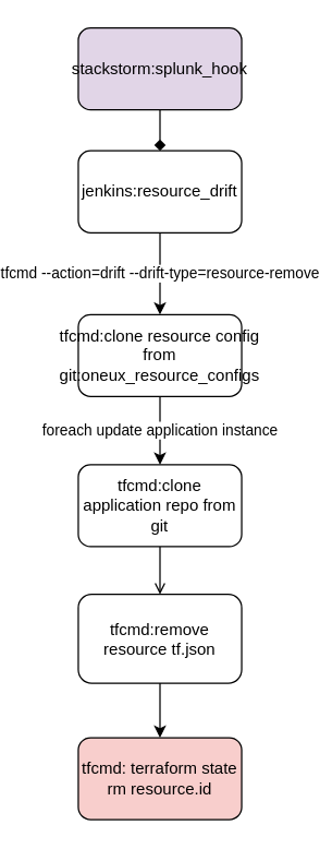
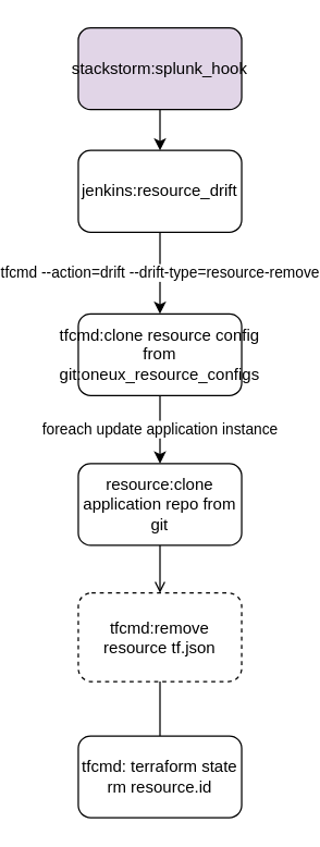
  <mxCell id="0" />
  <mxCell id="1" parent="0" />
- <mxCell id="2" style="edgeStyle=orthogonalEdgeStyle;rounded=0;orthogonalLoop=1;jettySize=auto;html=1;exitX=0.5;exitY=1;exitDx=0;exitDy=0;entryX=0.5;entryY=0;entryDx=0;entryDy=0;endArrow=diamond;" edge="1" parent="1" source="3" target="5"><mxGeometry relative="1" as="geometry" /></mxCell>
+ <mxCell id="2" style="edgeStyle=orthogonalEdgeStyle;rounded=0;orthogonalLoop=1;jettySize=auto;html=1;exitX=0.5;exitY=1;exitDx=0;exitDy=0;entryX=0.5;entryY=0;entryDx=0;entryDy=0;" edge="1" parent="1" source="3" target="5"><mxGeometry relative="1" as="geometry" /></mxCell>
  <mxCell id="3" value="&lt;div&gt;stackstorm:splunk_hook&lt;/div&gt;" style="rounded=1;whiteSpace=wrap;html=1;fillColor=#e1d5e7;" vertex="1" parent="1"><mxGeometry x="20" y="20" width="120" height="60" as="geometry" /></mxCell>
  <mxCell id="4" value="tfcmd --action=drift --drift-type=resource-remove" style="edgeStyle=orthogonalEdgeStyle;rounded=0;orthogonalLoop=1;jettySize=auto;html=1;exitX=0.5;exitY=1;exitDx=0;exitDy=0;" edge="1" parent="1" source="5"><mxGeometry relative="1" as="geometry"><mxPoint x="80" y="230" as="targetPoint" /></mxGeometry></mxCell>
  <mxCell id="5" value="jenkins:resource_drift" style="rounded=1;whiteSpace=wrap;html=1;" vertex="1" parent="1"><mxGeometry x="20" y="110" width="120" height="60" as="geometry" /></mxCell>
  <mxCell id="6" value="foreach update application instance" style="edgeStyle=orthogonalEdgeStyle;rounded=0;orthogonalLoop=1;jettySize=auto;html=1;exitX=0.5;exitY=1;exitDx=0;exitDy=0;entryX=0.5;entryY=0;entryDx=0;entryDy=0;" edge="1" parent="1" source="7" target="9"><mxGeometry relative="1" as="geometry" /></mxCell>
  <mxCell id="7" value="tfcmd:clone resource config from git:oneux_resource_configs" style="rounded=1;whiteSpace=wrap;html=1;" vertex="1" parent="1"><mxGeometry x="20" y="230" width="120" height="60" as="geometry" /></mxCell>
  <mxCell id="8" style="edgeStyle=orthogonalEdgeStyle;rounded=0;orthogonalLoop=1;jettySize=auto;html=1;exitX=0.5;exitY=1;exitDx=0;exitDy=0;entryX=0.5;entryY=0;entryDx=0;entryDy=0;endArrow=open;" edge="1" parent="1" source="9" target="11"><mxGeometry relative="1" as="geometry" /></mxCell>
- <mxCell id="9" value="tfcmd:clone application repo from git" style="rounded=1;whiteSpace=wrap;html=1;" vertex="1" parent="1"><mxGeometry x="20" y="340" width="120" height="60" as="geometry" /></mxCell>
- <mxCell id="10" style="edgeStyle=orthogonalEdgeStyle;rounded=0;orthogonalLoop=1;jettySize=auto;html=1;exitX=0.5;exitY=1;exitDx=0;exitDy=0;entryX=0.5;entryY=0;entryDx=0;entryDy=0;" edge="1" parent="1" source="11" target="12"><mxGeometry relative="1" as="geometry" /></mxCell>
- <mxCell id="11" value="tfcmd:remove resource tf.json" style="rounded=1;whiteSpace=wrap;html=1;" vertex="1" parent="1"><mxGeometry x="20" y="435" width="120" height="65" as="geometry" /></mxCell>
- <mxCell id="12" value="tfcmd: terraform state rm resource.id" style="rounded=1;whiteSpace=wrap;html=1;fillColor=#f8cecc;" vertex="1" parent="1"><mxGeometry x="20" y="540" width="120" height="60" as="geometry" /></mxCell>
+ <mxCell id="9" value="resource:clone application repo from git" style="rounded=1;whiteSpace=wrap;html=1;" vertex="1" parent="1"><mxGeometry x="20" y="340" width="120" height="60" as="geometry" /></mxCell>
+ <mxCell id="10" style="edgeStyle=orthogonalEdgeStyle;rounded=0;orthogonalLoop=1;jettySize=auto;html=1;exitX=0.5;exitY=1;exitDx=0;exitDy=0;entryX=0.5;entryY=0;entryDx=0;entryDy=0;endArrow=none;" edge="1" parent="1" source="11" target="12"><mxGeometry relative="1" as="geometry" /></mxCell>
+ <mxCell id="11" value="tfcmd:remove resource tf.json" style="rounded=1;whiteSpace=wrap;html=1;dashed=1;" vertex="1" parent="1"><mxGeometry x="20" y="435" width="120" height="65" as="geometry" /></mxCell>
+ <mxCell id="12" value="tfcmd: terraform state rm resource.id" style="rounded=1;whiteSpace=wrap;html=1;" vertex="1" parent="1"><mxGeometry x="20" y="540" width="120" height="60" as="geometry" /></mxCell>
